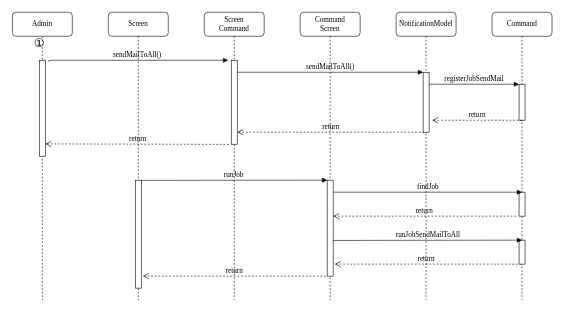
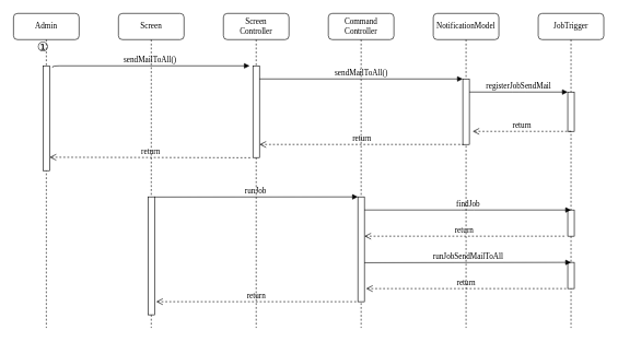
  <mxCell id="0" />
  <mxCell id="1" parent="0" />
  <mxCell id="2" value="NotificationModel" style="shape=umlLifeline;perimeter=lifelinePerimeter;whiteSpace=wrap;html=1;container=1;collapsible=0;recursiveResize=0;outlineConnect=0;rounded=1;shadow=0;comic=0;labelBackgroundColor=none;strokeWidth=1;fontFamily=Verdana;fontSize=12;align=center;" parent="1" vertex="1"><mxGeometry x="660" y="20" width="100" height="480" as="geometry" /></mxCell>
  <mxCell id="3" value="" style="html=1;points=[];perimeter=orthogonalPerimeter;rounded=0;shadow=0;comic=0;labelBackgroundColor=none;strokeWidth=1;fontFamily=Verdana;fontSize=12;align=center;" parent="2" vertex="1"><mxGeometry x="45" y="100" width="10" height="100" as="geometry" /></mxCell>
- <mxCell id="4" value="Command" style="shape=umlLifeline;perimeter=lifelinePerimeter;whiteSpace=wrap;html=1;container=1;collapsible=0;recursiveResize=0;outlineConnect=0;rounded=1;shadow=0;comic=0;labelBackgroundColor=none;strokeWidth=1;fontFamily=Verdana;fontSize=12;align=center;" parent="1" vertex="1"><mxGeometry x="820" y="20" width="100" height="480" as="geometry" /></mxCell>
+ <mxCell id="4" value="JobTrigger" style="shape=umlLifeline;perimeter=lifelinePerimeter;whiteSpace=wrap;html=1;container=1;collapsible=0;recursiveResize=0;outlineConnect=0;rounded=1;shadow=0;comic=0;labelBackgroundColor=none;strokeWidth=1;fontFamily=Verdana;fontSize=12;align=center;" parent="1" vertex="1"><mxGeometry x="820" y="20" width="100" height="480" as="geometry" /></mxCell>
  <mxCell id="5" value="" style="html=1;points=[];perimeter=orthogonalPerimeter;rounded=0;shadow=0;comic=0;labelBackgroundColor=none;strokeWidth=1;fontFamily=Verdana;fontSize=12;align=center;" parent="4" vertex="1"><mxGeometry x="45" y="120" width="10" height="60" as="geometry" /></mxCell>
  <mxCell id="6" value="" style="html=1;points=[];perimeter=orthogonalPerimeter;rounded=0;shadow=0;comic=0;labelBackgroundColor=none;strokeWidth=1;fontFamily=Verdana;fontSize=12;align=center;" vertex="1" parent="4"><mxGeometry x="45" y="300" width="10" height="40" as="geometry" /></mxCell>
  <mxCell id="7" value="" style="html=1;points=[];perimeter=orthogonalPerimeter;rounded=0;shadow=0;comic=0;labelBackgroundColor=none;strokeWidth=1;fontFamily=Verdana;fontSize=12;align=center;" vertex="1" parent="4"><mxGeometry x="45" y="380" width="10" height="40" as="geometry" /></mxCell>
  <mxCell id="8" value="Admin" style="shape=umlLifeline;perimeter=lifelinePerimeter;whiteSpace=wrap;html=1;container=1;collapsible=0;recursiveResize=0;outlineConnect=0;rounded=1;shadow=0;comic=0;labelBackgroundColor=none;strokeWidth=1;fontFamily=Verdana;fontSize=12;align=center;" parent="1" vertex="1"><mxGeometry x="20" y="20" width="100" height="480" as="geometry" /></mxCell>
  <mxCell id="9" value="" style="html=1;points=[];perimeter=orthogonalPerimeter;rounded=0;shadow=0;comic=0;labelBackgroundColor=none;strokeWidth=1;fontFamily=Verdana;fontSize=12;align=center;" vertex="1" parent="8"><mxGeometry x="45" y="80" width="10" height="160" as="geometry" /></mxCell>
- <mxCell id="10" value="Screen&lt;br&gt;Command" style="shape=umlLifeline;perimeter=lifelinePerimeter;whiteSpace=wrap;html=1;container=1;collapsible=0;recursiveResize=0;outlineConnect=0;rounded=1;shadow=0;comic=0;labelBackgroundColor=none;strokeWidth=1;fontFamily=Verdana;fontSize=12;align=center;" parent="1" vertex="1"><mxGeometry x="340" y="20" width="100" height="480" as="geometry" /></mxCell>
+ <mxCell id="10" value="Screen&lt;br&gt;Controller" style="shape=umlLifeline;perimeter=lifelinePerimeter;whiteSpace=wrap;html=1;container=1;collapsible=0;recursiveResize=0;outlineConnect=0;rounded=1;shadow=0;comic=0;labelBackgroundColor=none;strokeWidth=1;fontFamily=Verdana;fontSize=12;align=center;" parent="1" vertex="1"><mxGeometry x="340" y="20" width="100" height="480" as="geometry" /></mxCell>
  <mxCell id="11" value="" style="html=1;points=[];perimeter=orthogonalPerimeter;rounded=0;shadow=0;comic=0;labelBackgroundColor=none;strokeWidth=1;fontFamily=Verdana;fontSize=12;align=center;" parent="10" vertex="1"><mxGeometry x="45" y="80" width="10" height="140" as="geometry" /></mxCell>
  <mxCell id="12" value="sendMailToAll()" style="html=1;verticalAlign=bottom;endArrow=block;entryX=0;entryY=0;labelBackgroundColor=none;fontFamily=Verdana;fontSize=12;edgeStyle=elbowEdgeStyle;elbow=vertical;" parent="1" source="11" target="3" edge="1"><mxGeometry relative="1" as="geometry"><mxPoint x="440" y="130" as="sourcePoint" /></mxGeometry></mxCell>
  <mxCell id="13" value="registerJobSendMail" style="html=1;verticalAlign=bottom;endArrow=block;entryX=0;entryY=0;labelBackgroundColor=none;fontFamily=Verdana;fontSize=12;edgeStyle=elbowEdgeStyle;elbow=vertical;" parent="1" source="3" target="5" edge="1"><mxGeometry relative="1" as="geometry"><mxPoint x="790" y="140" as="sourcePoint" /></mxGeometry></mxCell>
  <mxCell id="14" value="return" style="html=1;verticalAlign=bottom;endArrow=open;dashed=1;endSize=8;labelBackgroundColor=none;fontFamily=Verdana;fontSize=12;edgeStyle=elbowEdgeStyle;elbow=vertical;exitX=0.5;exitY=1;exitDx=0;exitDy=0;exitPerimeter=0;entryX=1.5;entryY=0.8;entryDx=0;entryDy=0;entryPerimeter=0;" edge="1" parent="1" source="5" target="3"><mxGeometry relative="1" as="geometry"><mxPoint x="725" y="200" as="targetPoint" /><Array as="points"><mxPoint x="800" y="200" /><mxPoint x="830" y="200" /></Array><mxPoint x="855" y="200" as="sourcePoint" /></mxGeometry></mxCell>
  <mxCell id="15" value="return" style="html=1;verticalAlign=bottom;endArrow=open;dashed=1;endSize=8;labelBackgroundColor=none;fontFamily=Verdana;fontSize=12;edgeStyle=elbowEdgeStyle;elbow=vertical;exitX=0.1;exitY=1.01;exitDx=0;exitDy=0;exitPerimeter=0;" edge="1" parent="1" source="3" target="11"><mxGeometry relative="1" as="geometry"><mxPoint x="410" y="217" as="targetPoint" /><Array as="points"><mxPoint x="455" y="220" /><mxPoint x="485" y="220" /></Array><mxPoint x="490" y="220" as="sourcePoint" /></mxGeometry></mxCell>
  <mxCell id="16" value="sendMailToAll()" style="html=1;verticalAlign=bottom;endArrow=block;labelBackgroundColor=none;fontFamily=Verdana;fontSize=12;edgeStyle=elbowEdgeStyle;elbow=vertical;exitX=1.465;exitY=0.016;exitDx=0;exitDy=0;exitPerimeter=0;" edge="1" parent="1" source="9"><mxGeometry relative="1" as="geometry"><mxPoint x="239.5" y="100.235" as="sourcePoint" /><mxPoint x="380" y="100" as="targetPoint" /><Array as="points"><mxPoint x="310" y="100" /></Array></mxGeometry></mxCell>
  <mxCell id="17" value="Screen" style="shape=umlLifeline;perimeter=lifelinePerimeter;whiteSpace=wrap;html=1;container=1;collapsible=0;recursiveResize=0;outlineConnect=0;rounded=1;shadow=0;comic=0;labelBackgroundColor=none;strokeWidth=1;fontFamily=Verdana;fontSize=12;align=center;" vertex="1" parent="1"><mxGeometry x="180" y="20" width="100" height="480" as="geometry" /></mxCell>
  <mxCell id="18" value="" style="html=1;points=[];perimeter=orthogonalPerimeter;rounded=0;shadow=0;comic=0;labelBackgroundColor=none;strokeWidth=1;fontFamily=Verdana;fontSize=12;align=center;" vertex="1" parent="17"><mxGeometry x="45" y="280" width="10" height="180" as="geometry" /></mxCell>
  <mxCell id="19" value="return" style="html=1;verticalAlign=bottom;endArrow=open;dashed=1;endSize=8;labelBackgroundColor=none;fontFamily=Verdana;fontSize=12;edgeStyle=elbowEdgeStyle;elbow=vertical;exitX=-0.403;exitY=1.002;exitDx=0;exitDy=0;exitPerimeter=0;" edge="1" parent="1" source="11" target="9"><mxGeometry relative="1" as="geometry"><mxPoint x="140" y="240" as="targetPoint" /><Array as="points"><mxPoint x="310" y="239.5" /><mxPoint x="340" y="239.5" /></Array><mxPoint x="360.529" y="240.912" as="sourcePoint" /></mxGeometry></mxCell>
- <mxCell id="20" value="Command&lt;br&gt;Screen" style="shape=umlLifeline;perimeter=lifelinePerimeter;whiteSpace=wrap;html=1;container=1;collapsible=0;recursiveResize=0;outlineConnect=0;rounded=1;shadow=0;comic=0;labelBackgroundColor=none;strokeWidth=1;fontFamily=Verdana;fontSize=12;align=center;" vertex="1" parent="1"><mxGeometry x="500" y="20" width="100" height="480" as="geometry" /></mxCell>
+ <mxCell id="20" value="Command&lt;br&gt;Controller" style="shape=umlLifeline;perimeter=lifelinePerimeter;whiteSpace=wrap;html=1;container=1;collapsible=0;recursiveResize=0;outlineConnect=0;rounded=1;shadow=0;comic=0;labelBackgroundColor=none;strokeWidth=1;fontFamily=Verdana;fontSize=12;align=center;" vertex="1" parent="1"><mxGeometry x="500" y="20" width="100" height="480" as="geometry" /></mxCell>
  <mxCell id="21" value="" style="html=1;points=[];perimeter=orthogonalPerimeter;rounded=0;shadow=0;comic=0;labelBackgroundColor=none;strokeWidth=1;fontFamily=Verdana;fontSize=12;align=center;" vertex="1" parent="20"><mxGeometry x="45" y="280" width="10" height="160" as="geometry" /></mxCell>
  <mxCell id="22" value="runJob" style="html=1;verticalAlign=bottom;endArrow=block;entryX=0;entryY=0;labelBackgroundColor=none;fontFamily=Verdana;fontSize=12;edgeStyle=elbowEdgeStyle;elbow=vertical;" edge="1" parent="1"><mxGeometry relative="1" as="geometry"><mxPoint x="234.5" y="300.235" as="sourcePoint" /><mxPoint x="545.029" y="300.235" as="targetPoint" /></mxGeometry></mxCell>
  <mxCell id="23" value="findJob" style="html=1;verticalAlign=bottom;endArrow=block;labelBackgroundColor=none;fontFamily=Verdana;fontSize=12;edgeStyle=elbowEdgeStyle;elbow=vertical;entryX=0.5;entryY=0;entryDx=0;entryDy=0;entryPerimeter=0;" edge="1" parent="1" target="6"><mxGeometry relative="1" as="geometry"><mxPoint x="555" y="320" as="sourcePoint" /><mxPoint x="830" y="320" as="targetPoint" /></mxGeometry></mxCell>
  <mxCell id="24" value="return" style="html=1;verticalAlign=bottom;endArrow=open;dashed=1;endSize=8;labelBackgroundColor=none;fontFamily=Verdana;fontSize=12;edgeStyle=elbowEdgeStyle;elbow=vertical;exitX=0.5;exitY=1;exitDx=0;exitDy=0;exitPerimeter=0;" edge="1" parent="1" target="21"><mxGeometry relative="1" as="geometry"><mxPoint x="710" y="360" as="targetPoint" /><Array as="points"><mxPoint x="790" y="360" /><mxPoint x="820" y="360" /></Array><mxPoint x="860" y="360" as="sourcePoint" /></mxGeometry></mxCell>
  <mxCell id="25" value="runJobSendMailToAll" style="html=1;verticalAlign=bottom;endArrow=block;labelBackgroundColor=none;fontFamily=Verdana;fontSize=12;edgeStyle=elbowEdgeStyle;elbow=vertical;entryX=0.5;entryY=0;entryDx=0;entryDy=0;entryPerimeter=0;" edge="1" parent="1"><mxGeometry relative="1" as="geometry"><mxPoint x="555" y="400.5" as="sourcePoint" /><mxPoint x="870" y="400.167" as="targetPoint" /></mxGeometry></mxCell>
  <mxCell id="26" value="return" style="html=1;verticalAlign=bottom;endArrow=open;dashed=1;endSize=8;labelBackgroundColor=none;fontFamily=Verdana;fontSize=12;edgeStyle=elbowEdgeStyle;elbow=vertical;exitX=0.5;exitY=1;exitDx=0;exitDy=0;exitPerimeter=0;" edge="1" parent="1"><mxGeometry relative="1" as="geometry"><mxPoint x="557.5" y="440" as="targetPoint" /><Array as="points"><mxPoint x="792.5" y="440" /><mxPoint x="822.5" y="440" /></Array><mxPoint x="862.5" y="440" as="sourcePoint" /></mxGeometry></mxCell>
  <mxCell id="27" value="return" style="html=1;verticalAlign=bottom;endArrow=open;dashed=1;endSize=8;labelBackgroundColor=none;fontFamily=Verdana;fontSize=12;edgeStyle=elbowEdgeStyle;elbow=vertical;exitX=0.5;exitY=1;exitDx=0;exitDy=0;exitPerimeter=0;" edge="1" parent="1"><mxGeometry relative="1" as="geometry"><mxPoint x="237.5" y="460" as="targetPoint" /><Array as="points"><mxPoint x="472.5" y="460" /><mxPoint x="502.5" y="460" /></Array><mxPoint x="542.5" y="460" as="sourcePoint" /></mxGeometry></mxCell>
  <mxCell id="28" value="①" style="text;html=1;strokeColor=none;fillColor=none;align=center;verticalAlign=middle;whiteSpace=wrap;rounded=0;fontSize=20;" vertex="1" parent="1"><mxGeometry x="45" y="60" width="40" height="20" as="geometry" /></mxCell>
